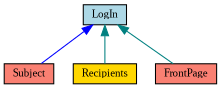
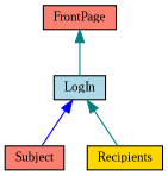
  digraph {
    fontname="Liberation Serif"
    node [color=black fillcolor=salmon fontname="Liberation Serif" fontsize=10 shape=record style=filled]
    edge [color=teal dir=back fontname="Liberation Serif" fontsize=10 labelfontname=Helvetica labelfontsize=10 style=solid]
    n1 [fontcolor=black height=0.2 label=Subject width=0.4]
    n2 [fillcolor=gold height=0.2 label=Recipients width=0.4]
    n3 [fillcolor=lightblue height=0.2 label=LogIn width=0.4]
    n4 [height=0.2 label=FrontPage width=0.4]
    n3 -> n1 [color=blue]
    n3 -> n2
-   n3 -> n4
+   n4 -> n3
  }
